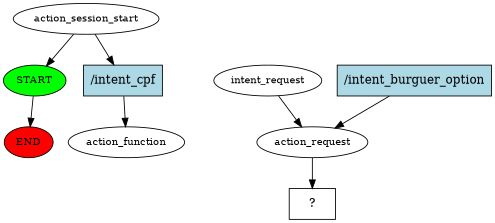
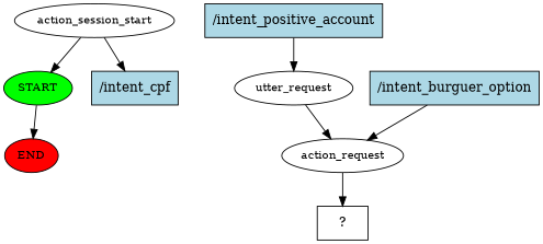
  digraph {
    node [fontsize=12]
    n1 [fillcolor=green label=START style=filled]
    n2 [fillcolor=red label=END style=filled]
    n3 [label=action_session_start]
    n4 [fillcolor=lightblue label="/intent_cpf" shape=rect style=filled fontsize=""]
-   n5 [label=action_function]
-   n7 [label=intent_request]
+   n6 [fillcolor=lightblue label="/intent_positive_account" shape=rect style=filled fontsize=""]
+   n7 [label=utter_request]
    n8 [label=action_request]
    n9 [fillcolor=lightblue label="/intent_burguer_option" shape=rect style=filled fontsize=""]
    n10 [label="  ?  " shape=rect fontsize=""]
    n1 -> n2
    n3 -> n1
    n3 -> n4
-   n4 -> n5
+   n6 -> n7
    n7 -> n8
    n8 -> n10
    n9 -> n8
  }
